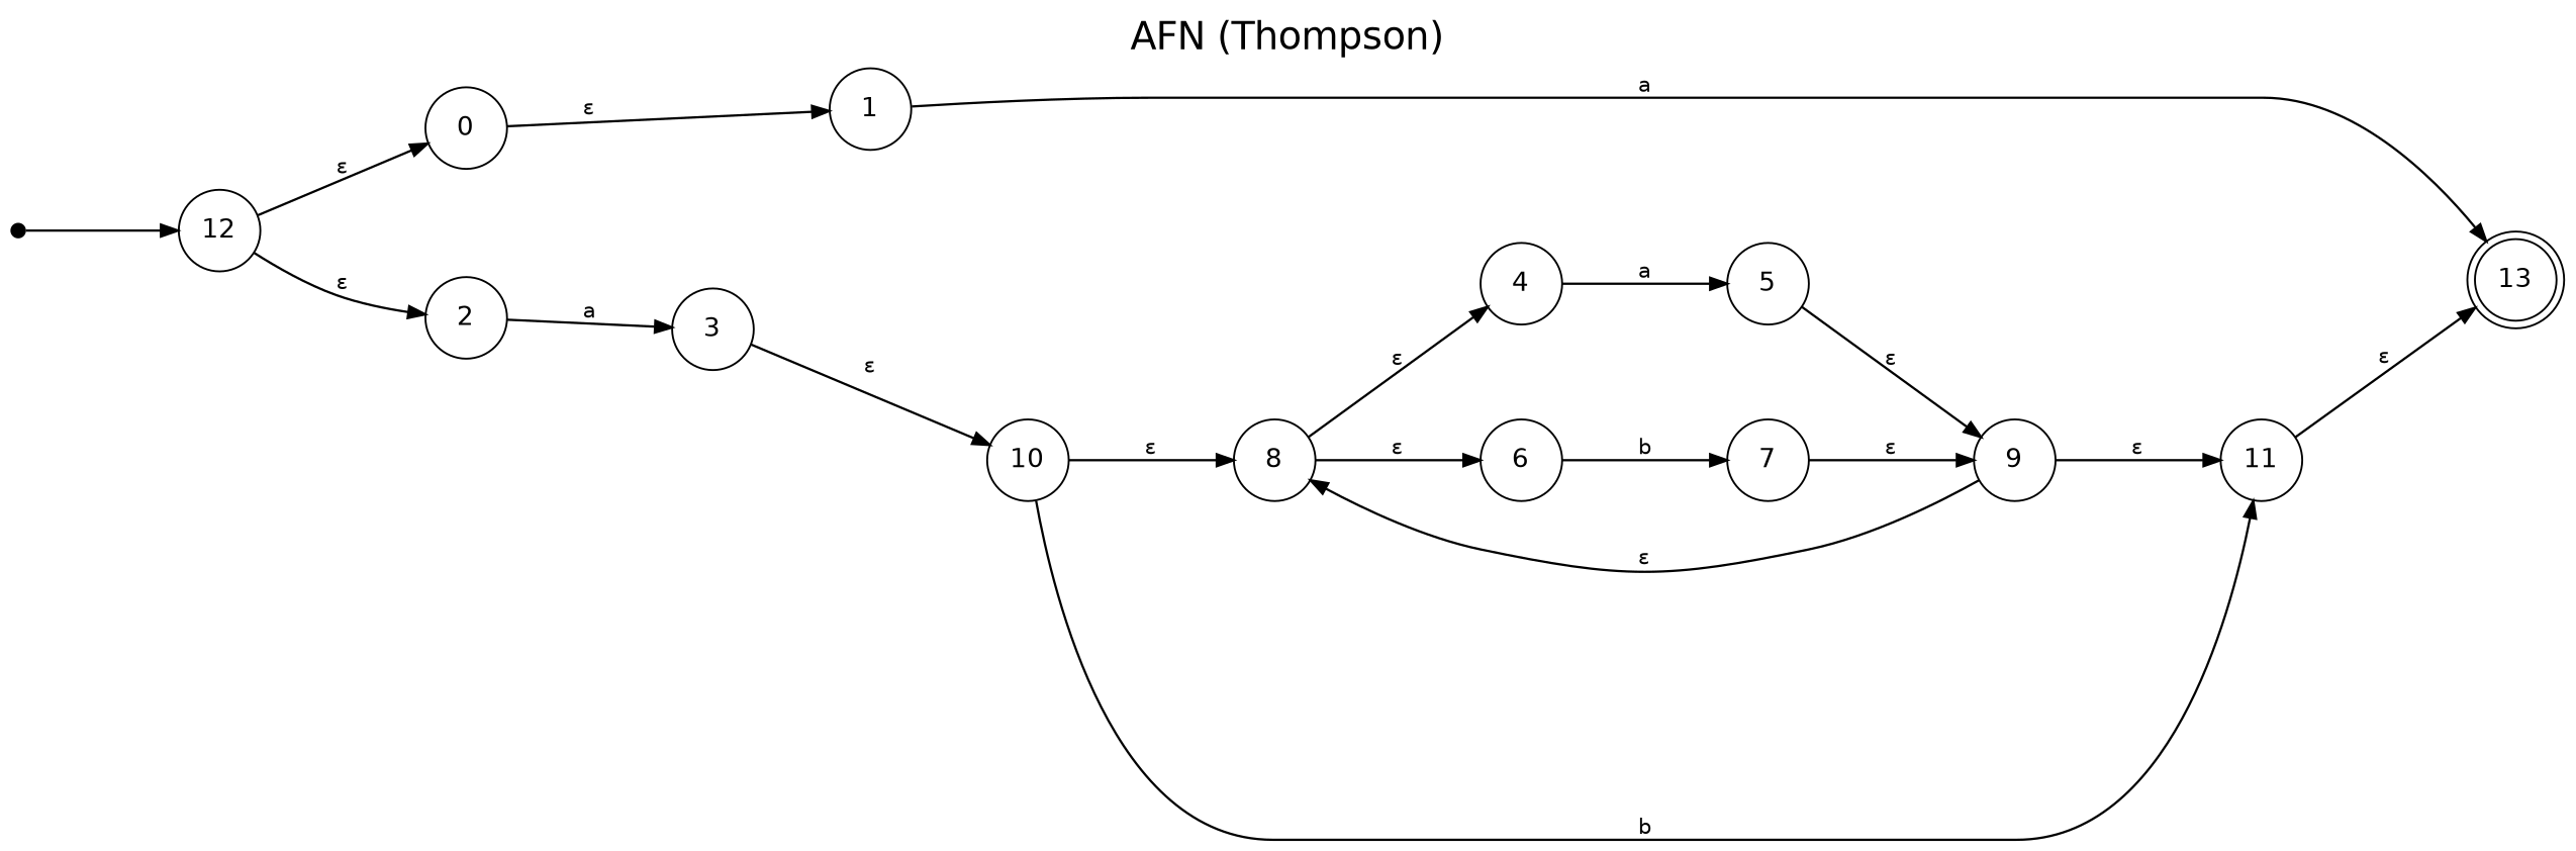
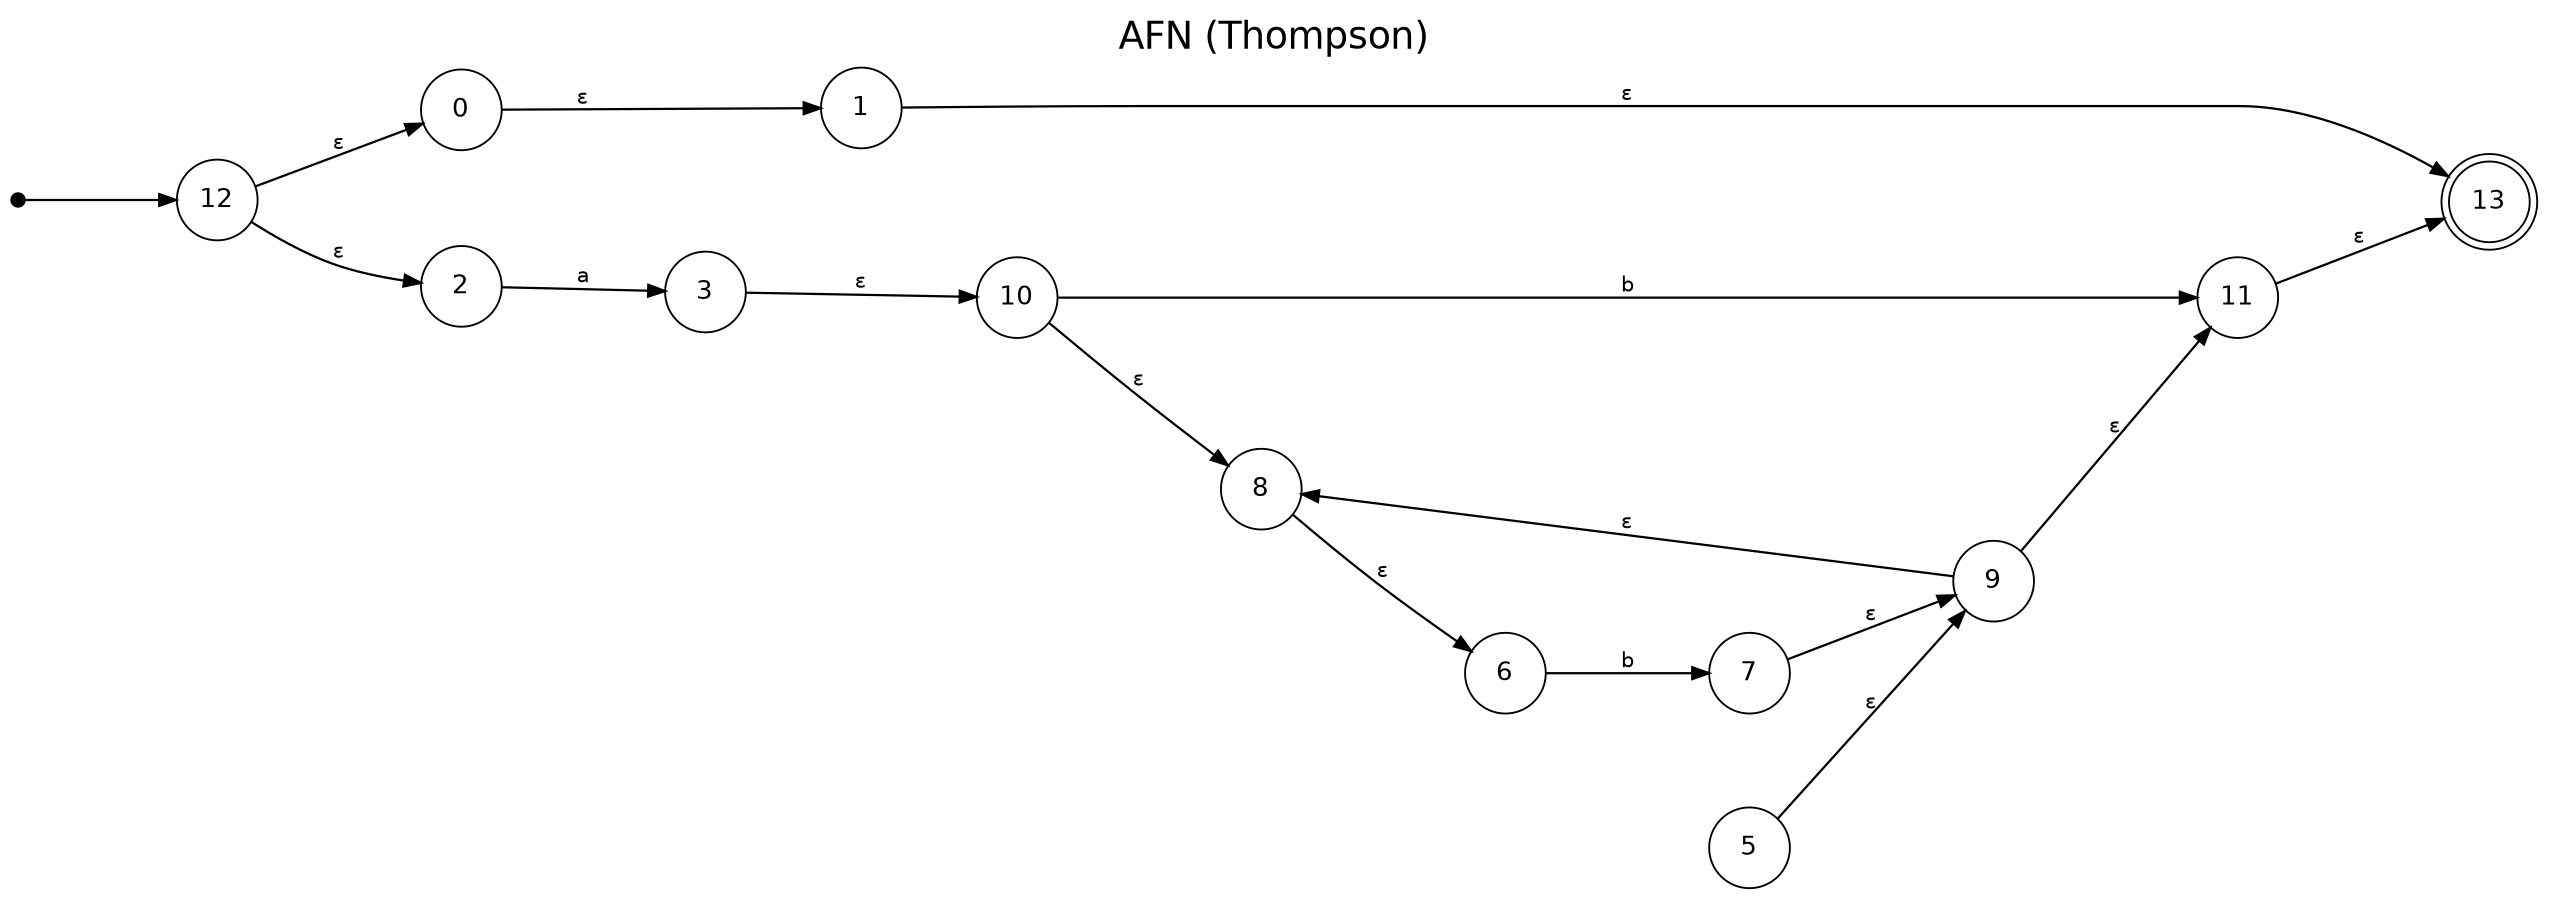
  digraph {
    concentrate=true
    fontname=Helvetica
    fontsize=20
    label="AFN (Thompson)"
    labelloc=t
    nodesep=0.7
    rankdir=LR
    ranksep=1.1
    splines=true
    node [fontname=Helvetica shape=circle]
    edge [arrowsize=0.9 fontname=Helvetica fontsize=11 labeldistance=1.6 penwidth=1.2]
    __start [height=0.6 shape=point width=0.1]
    12 [height=0.6 width=0.6]
    0 [height=0.6 width=0.6]
    2 [height=0.6 width=0.6]
    1 [height=0.6 width=0.6]
    3 [height=0.6 width=0.6]
    13 [height=0.6 shape=doublecircle width=0.6]
    10 [height=0.6 width=0.6]
    8 [height=0.6 width=0.6]
    11 [height=0.6 width=0.6]
-   4 [height=0.6 width=0.6]
    6 [height=0.6 width=0.6]
    5 [height=0.6 width=0.6]
    9 [height=0.6 width=0.6]
    7 [height=0.6 width=0.6]
    __start -> 12
    12 -> 0 [label="ε"]
    12 -> 2 [label="ε"]
    0 -> 1 [label="ε"]
    2 -> 3 [label=a]
-   1 -> 13 [label=a]
+   1 -> 13 [label="ε"]
    3 -> 10 [label="ε"]
    10 -> 8 [label="ε"]
    10 -> 11 [label=b]
-   8 -> 4 [label="ε"]
    8 -> 6 [label="ε"]
    11 -> 13 [label="ε"]
-   4 -> 5 [label=a]
    6 -> 7 [label=b]
    5 -> 9 [label="ε"]
    9 -> 8 [label="ε"]
    9 -> 11 [label="ε"]
    7 -> 9 [label="ε"]
  }
